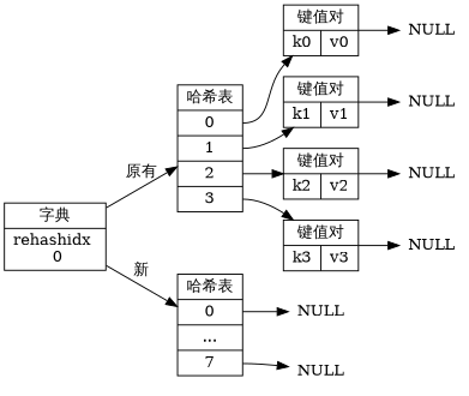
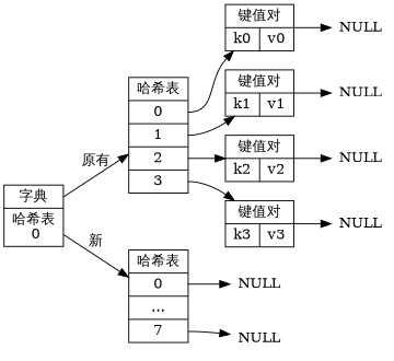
  digraph {
    rankdir=LR
    node [shape=record]
-   n1 [label="字典| rehashidx \n 0"]
+   n1 [label="字典| 哈希表 \n 0"]
    n2 [label="哈希表 | <0> 0 | <1> 1 | <2> 2 | <3> 3 "]
    n3 [label="哈希表 | <0> 0 | ... | <7> 7 "]
    n4 [label="键值对 | { k0 | v0 }"]
    n5 [label="键值对 | { k1 | v1 }"]
    n6 [label="键值对 | { k2 | v2 }"]
    n7 [label="键值对 | { k3 | v3 }"]
    n8 [label=NULL shape=plaintext]
    n9 [label=NULL shape=plaintext]
    n10 [label=NULL shape=plaintext]
    n11 [label=NULL shape=plaintext]
    n12 [label=NULL shape=plaintext]
    n13 [label=NULL shape=plaintext]
    n1 -> n2 [label="原有"]
    n1 -> n3 [label="新"]
    n2 -> n4 [tailport=0]
    n2 -> n5 [tailport=1]
    n2 -> n6 [tailport=2]
    n2 -> n7 [tailport=3]
    n3 -> n8 [tailport=0]
    n3 -> n9 [tailport=7]
    n4 -> n10
    n5 -> n11
    n6 -> n12
    n7 -> n13
  }
